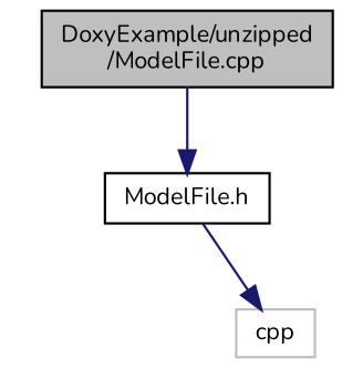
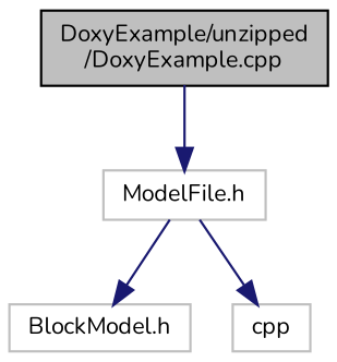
  digraph {
    fontname=Nunito
    node [color=black fillcolor=white fontname=Nunito fontsize=10 shape=record style=filled]
    edge [color=midnightblue fontname=Nunito fontsize=10 labelfontname=Helvetica labelfontsize=10 style=solid]
-   n1 [fillcolor=grey75 fontcolor=black height=0.2 label="DoxyExample/unzipped\l/ModelFile.cpp" width=0.4]
-   n2 [height=0.2 label="ModelFile.h" width=0.4]
+   n1 [fillcolor=grey75 fontcolor=black height=0.2 label="DoxyExample/unzipped\l/DoxyExample.cpp" width=0.4]
+   n2 [color=grey75 height=0.2 label="ModelFile.h" width=0.4]
+   n3 [color=grey75 height=0.2 label="BlockModel.h" width=0.4]
    n4 [color=grey75 height=0.2 label=cpp width=0.4]
    n1 -> n2
+   n2 -> n3
    n2 -> n4
  }
